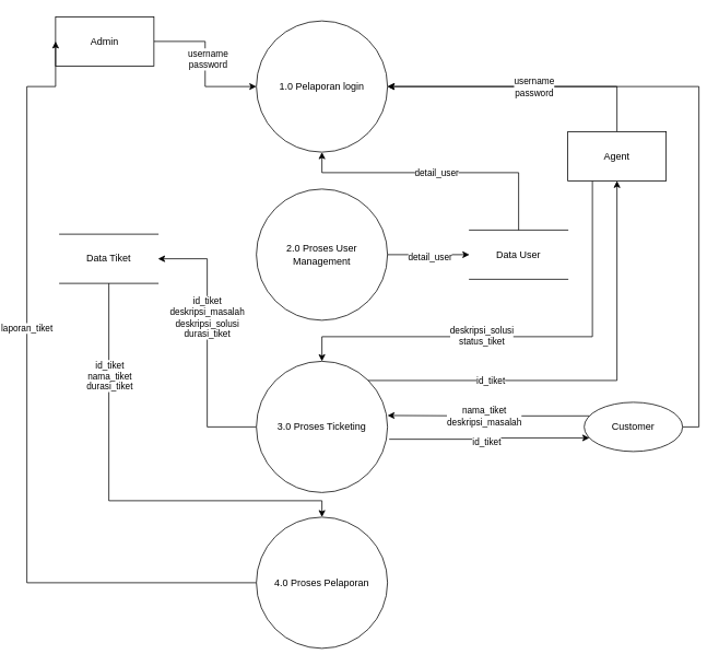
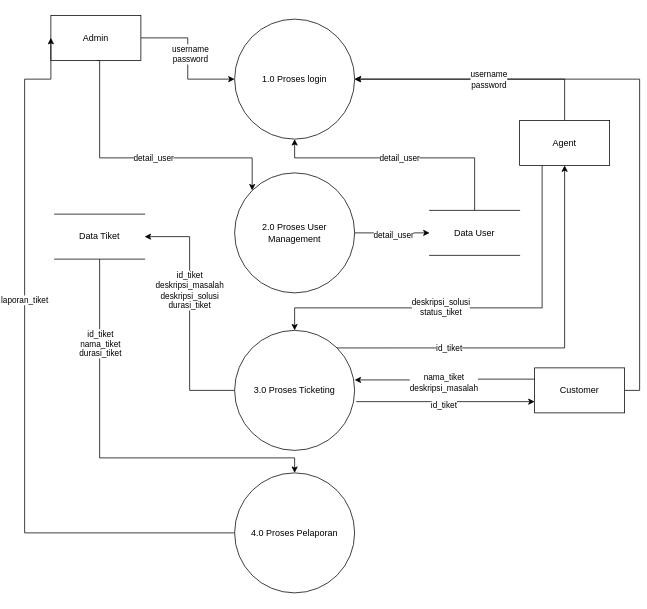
  <mxCell id="0" />
  <mxCell id="1" parent="0" />
- <mxCell id="2" value="1.0 Pelaporan login" style="ellipse;whiteSpace=wrap;html=1;aspect=fixed;" vertex="1" parent="1"><mxGeometry x="300" y="25" width="160" height="160" as="geometry" /></mxCell>
+ <mxCell id="2" value="1.0 Proses login" style="ellipse;whiteSpace=wrap;html=1;aspect=fixed;" vertex="1" parent="1"><mxGeometry x="300" y="25" width="160" height="160" as="geometry" /></mxCell>
  <mxCell id="3" style="edgeStyle=orthogonalEdgeStyle;rounded=0;orthogonalLoop=1;jettySize=auto;html=1;exitX=0.5;exitY=0;exitDx=0;exitDy=0;entryX=1;entryY=0.5;entryDx=0;entryDy=0;" edge="1" parent="1" source="6" target="2"><mxGeometry relative="1" as="geometry" /></mxCell>
  <mxCell id="4" style="edgeStyle=orthogonalEdgeStyle;rounded=0;orthogonalLoop=1;jettySize=auto;html=1;exitX=0.25;exitY=1;exitDx=0;exitDy=0;entryX=0.5;entryY=0;entryDx=0;entryDy=0;" edge="1" parent="1" source="6" target="29"><mxGeometry relative="1" as="geometry"><Array as="points"><mxPoint x="710" y="410" /><mxPoint x="380" y="410" /></Array></mxGeometry></mxCell>
  <mxCell id="5" value="&lt;div&gt;deskripsi_solusi&lt;/div&gt;&lt;div&gt;status_tiket&lt;br&gt;&lt;/div&gt;" style="edgeLabel;html=1;align=center;verticalAlign=middle;resizable=0;points=[];" vertex="1" connectable="0" parent="4"><mxGeometry x="0.185" y="-2" relative="1" as="geometry"><mxPoint as="offset" /></mxGeometry></mxCell>
  <mxCell id="6" value="Agent" style="rounded=0;whiteSpace=wrap;html=1;" vertex="1" parent="1"><mxGeometry x="680" y="160" width="120" height="60" as="geometry" /></mxCell>
  <mxCell id="7" style="edgeStyle=orthogonalEdgeStyle;rounded=0;orthogonalLoop=1;jettySize=auto;html=1;exitX=1;exitY=0.5;exitDx=0;exitDy=0;entryX=0;entryY=0.5;entryDx=0;entryDy=0;" edge="1" parent="1" source="11" target="2"><mxGeometry relative="1" as="geometry" /></mxCell>
  <mxCell id="8" value="&lt;div&gt;username&lt;/div&gt;&lt;div&gt;password&lt;br&gt;&lt;/div&gt;" style="edgeLabel;html=1;align=center;verticalAlign=middle;resizable=0;points=[];" vertex="1" connectable="0" parent="7"><mxGeometry x="-0.067" y="3" relative="1" as="geometry"><mxPoint as="offset" /></mxGeometry></mxCell>
+ <mxCell id="9" style="edgeStyle=orthogonalEdgeStyle;rounded=0;orthogonalLoop=1;jettySize=auto;html=1;exitX=0.5;exitY=1;exitDx=0;exitDy=0;entryX=0;entryY=0;entryDx=0;entryDy=0;" edge="1" parent="1" source="11" target="22"><mxGeometry relative="1" as="geometry"><Array as="points"><mxPoint x="120" y="210" /><mxPoint x="323" y="210" /></Array></mxGeometry></mxCell>
+ <mxCell id="10" value="detail_user" style="edgeLabel;html=1;align=center;verticalAlign=middle;resizable=0;points=[];" vertex="1" connectable="0" parent="9"><mxGeometry x="0.081" relative="1" as="geometry"><mxPoint as="offset" /></mxGeometry></mxCell>
  <mxCell id="11" value="Admin" style="rounded=0;whiteSpace=wrap;html=1;" vertex="1" parent="1"><mxGeometry x="55" y="20" width="120" height="60" as="geometry" /></mxCell>
  <mxCell id="12" style="edgeStyle=orthogonalEdgeStyle;rounded=0;orthogonalLoop=1;jettySize=auto;html=1;exitX=1;exitY=0.5;exitDx=0;exitDy=0;entryX=1;entryY=0.5;entryDx=0;entryDy=0;" edge="1" parent="1" source="16" target="2"><mxGeometry relative="1" as="geometry" /></mxCell>
  <mxCell id="13" value="&lt;div&gt;username&lt;/div&gt;&lt;div&gt;password&lt;br&gt;&lt;/div&gt;" style="edgeLabel;html=1;align=center;verticalAlign=middle;resizable=0;points=[];" vertex="1" connectable="0" parent="12"><mxGeometry x="0.563" relative="1" as="geometry"><mxPoint as="offset" /></mxGeometry></mxCell>
  <mxCell id="14" style="edgeStyle=orthogonalEdgeStyle;rounded=0;orthogonalLoop=1;jettySize=auto;html=1;exitX=0;exitY=0.25;exitDx=0;exitDy=0;entryX=1;entryY=0.413;entryDx=0;entryDy=0;entryPerimeter=0;" edge="1" parent="1" source="16" target="29"><mxGeometry relative="1" as="geometry" /></mxCell>
  <mxCell id="15" value="&lt;div&gt;nama_tiket&lt;br&gt;&lt;/div&gt;&lt;div&gt;deskripsi_masalah&lt;/div&gt;" style="edgeLabel;html=1;align=center;verticalAlign=middle;resizable=0;points=[];" vertex="1" connectable="0" parent="14"><mxGeometry x="0.017" y="3" relative="1" as="geometry"><mxPoint as="offset" /></mxGeometry></mxCell>
- <mxCell id="16" value="Customer" style="ellipse;whiteSpace=wrap;html=1;" vertex="1" parent="1"><mxGeometry x="700" y="490" width="120" height="60" as="geometry" /></mxCell>
+ <mxCell id="16" value="Customer" style="rounded=0;whiteSpace=wrap;html=1;" vertex="1" parent="1"><mxGeometry x="700" y="490" width="120" height="60" as="geometry" /></mxCell>
  <mxCell id="17" style="edgeStyle=orthogonalEdgeStyle;rounded=0;orthogonalLoop=1;jettySize=auto;html=1;exitX=0.5;exitY=0;exitDx=0;exitDy=0;entryX=0.5;entryY=1;entryDx=0;entryDy=0;" edge="1" parent="1" source="19" target="2"><mxGeometry relative="1" as="geometry"><Array as="points"><mxPoint x="620" y="210" /><mxPoint x="380" y="210" /></Array></mxGeometry></mxCell>
  <mxCell id="18" value="detail_user" style="edgeLabel;html=1;align=center;verticalAlign=middle;resizable=0;points=[];" vertex="1" connectable="0" parent="17"><mxGeometry x="0.021" relative="1" as="geometry"><mxPoint as="offset" /></mxGeometry></mxCell>
  <mxCell id="19" value="Data User" style="shape=partialRectangle;whiteSpace=wrap;html=1;left=0;right=0;fillColor=none;" vertex="1" parent="1"><mxGeometry x="560" y="280" width="120" height="60" as="geometry" /></mxCell>
  <mxCell id="20" style="edgeStyle=orthogonalEdgeStyle;rounded=0;orthogonalLoop=1;jettySize=auto;html=1;exitX=1;exitY=0.5;exitDx=0;exitDy=0;entryX=0;entryY=0.5;entryDx=0;entryDy=0;" edge="1" parent="1" source="22" target="19"><mxGeometry relative="1" as="geometry" /></mxCell>
  <mxCell id="21" value="detail_user" style="edgeLabel;html=1;align=center;verticalAlign=middle;resizable=0;points=[];" vertex="1" connectable="0" parent="20"><mxGeometry x="0.02" y="-2" relative="1" as="geometry"><mxPoint as="offset" /></mxGeometry></mxCell>
  <mxCell id="22" value="2.0 Proses User Management" style="ellipse;whiteSpace=wrap;html=1;aspect=fixed;" vertex="1" parent="1"><mxGeometry x="300" y="230" width="160" height="160" as="geometry" /></mxCell>
  <mxCell id="23" style="edgeStyle=orthogonalEdgeStyle;rounded=0;orthogonalLoop=1;jettySize=auto;html=1;exitX=0;exitY=0.5;exitDx=0;exitDy=0;entryX=1;entryY=0.5;entryDx=0;entryDy=0;" edge="1" parent="1" source="29" target="32"><mxGeometry relative="1" as="geometry" /></mxCell>
  <mxCell id="24" value="&lt;div&gt;id_tiket&lt;/div&gt;&lt;div&gt;deskripsi_masalah&lt;/div&gt;&lt;div&gt;deskripsi_solusi&lt;/div&gt;&lt;div&gt;durasi_tiket&lt;br&gt;&lt;/div&gt;" style="edgeLabel;html=1;align=center;verticalAlign=middle;resizable=0;points=[];" vertex="1" connectable="0" parent="23"><mxGeometry x="0.194" y="1" relative="1" as="geometry"><mxPoint as="offset" /></mxGeometry></mxCell>
  <mxCell id="25" style="edgeStyle=orthogonalEdgeStyle;rounded=0;orthogonalLoop=1;jettySize=auto;html=1;exitX=1;exitY=0;exitDx=0;exitDy=0;entryX=0.5;entryY=1;entryDx=0;entryDy=0;" edge="1" parent="1" source="29" target="6"><mxGeometry relative="1" as="geometry" /></mxCell>
  <mxCell id="26" value="id_tiket" style="edgeLabel;html=1;align=center;verticalAlign=middle;resizable=0;points=[];" vertex="1" connectable="0" parent="25"><mxGeometry x="-0.454" relative="1" as="geometry"><mxPoint as="offset" /></mxGeometry></mxCell>
  <mxCell id="27" style="edgeStyle=orthogonalEdgeStyle;rounded=0;orthogonalLoop=1;jettySize=auto;html=1;exitX=1.013;exitY=0.594;exitDx=0;exitDy=0;entryX=0;entryY=0.75;entryDx=0;entryDy=0;exitPerimeter=0;" edge="1" parent="1" source="29" target="16"><mxGeometry relative="1" as="geometry" /></mxCell>
  <mxCell id="28" value="id_tiket" style="edgeLabel;html=1;align=center;verticalAlign=middle;resizable=0;points=[];" vertex="1" connectable="0" parent="27"><mxGeometry x="-0.026" y="-4" relative="1" as="geometry"><mxPoint as="offset" /></mxGeometry></mxCell>
  <mxCell id="29" value="3.0 Proses Ticketing" style="ellipse;whiteSpace=wrap;html=1;aspect=fixed;" vertex="1" parent="1"><mxGeometry x="300" y="440" width="160" height="160" as="geometry" /></mxCell>
  <mxCell id="30" style="edgeStyle=orthogonalEdgeStyle;rounded=0;orthogonalLoop=1;jettySize=auto;html=1;exitX=0.5;exitY=1;exitDx=0;exitDy=0;entryX=0.5;entryY=0;entryDx=0;entryDy=0;" edge="1" parent="1" source="32" target="35"><mxGeometry relative="1" as="geometry"><Array as="points"><mxPoint x="120" y="610" /><mxPoint x="380" y="610" /></Array></mxGeometry></mxCell>
  <mxCell id="31" value="&lt;div&gt;id_tiket&lt;/div&gt;&lt;div&gt;nama_tiket&lt;/div&gt;&lt;div&gt;durasi_tiket&lt;br&gt;&lt;/div&gt;" style="edgeLabel;html=1;align=center;verticalAlign=middle;resizable=0;points=[];" vertex="1" connectable="0" parent="30"><mxGeometry x="-0.589" relative="1" as="geometry"><mxPoint as="offset" /></mxGeometry></mxCell>
  <mxCell id="32" value="Data Tiket" style="shape=partialRectangle;whiteSpace=wrap;html=1;left=0;right=0;fillColor=none;" vertex="1" parent="1"><mxGeometry x="60" y="285" width="120" height="60" as="geometry" /></mxCell>
  <mxCell id="33" style="edgeStyle=orthogonalEdgeStyle;rounded=0;orthogonalLoop=1;jettySize=auto;html=1;exitX=0;exitY=0.5;exitDx=0;exitDy=0;entryX=0;entryY=0.5;entryDx=0;entryDy=0;" edge="1" parent="1" source="35" target="11"><mxGeometry relative="1" as="geometry"><Array as="points"><mxPoint x="20" y="710" /><mxPoint x="20" y="105" /></Array></mxGeometry></mxCell>
  <mxCell id="34" value="laporan_tiket" style="edgeLabel;html=1;align=center;verticalAlign=middle;resizable=0;points=[];" vertex="1" connectable="0" parent="33"><mxGeometry x="0.213" y="1" relative="1" as="geometry"><mxPoint as="offset" /></mxGeometry></mxCell>
  <mxCell id="35" value="4.0 Proses Pelaporan" style="ellipse;whiteSpace=wrap;html=1;aspect=fixed;" vertex="1" parent="1"><mxGeometry x="300" y="630" width="160" height="160" as="geometry" /></mxCell>
